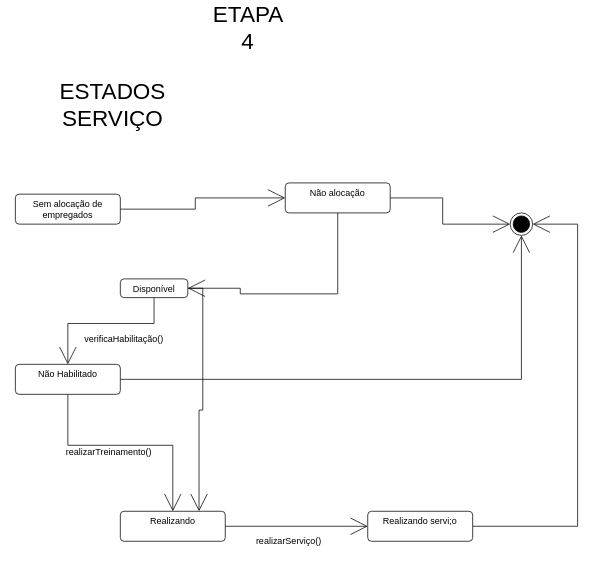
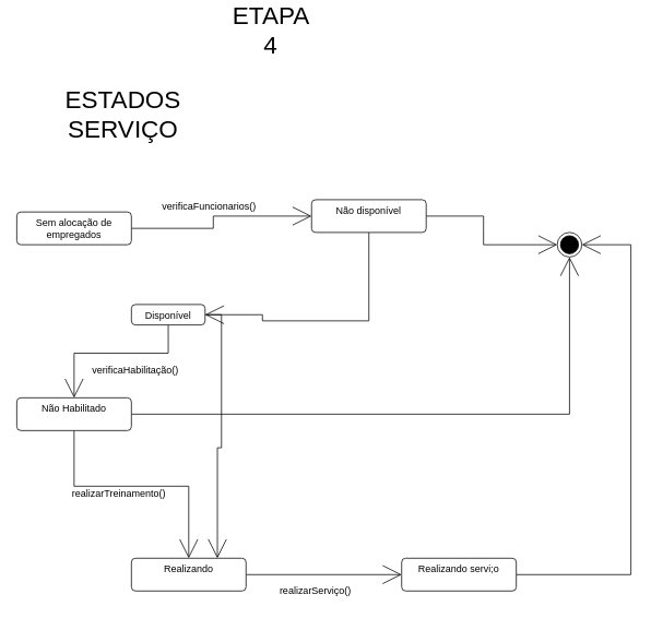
  <mxCell id="0" />
  <mxCell id="1" parent="0" />
  <mxCell id="2" style="edgeStyle=orthogonalEdgeStyle;rounded=0;orthogonalLoop=1;jettySize=auto;html=1;entryX=0;entryY=0.5;entryDx=0;entryDy=0;endArrow=open;endFill=0;startSize=11;endSize=21;" edge="1" parent="1" source="3" target="8"><mxGeometry relative="1" as="geometry"><mxPoint x="330" y="262" as="targetPoint" /></mxGeometry></mxCell>
  <mxCell id="3" value="Sem alocação de empregados" style="html=1;align=center;verticalAlign=top;rounded=1;absoluteArcSize=1;arcSize=10;dashed=0;whiteSpace=wrap;" vertex="1" parent="1"><mxGeometry x="20" y="257" width="140" height="40" as="geometry" /></mxCell>
  <mxCell id="4" value="ETAPA 4" style="text;html=1;strokeColor=none;fillColor=none;align=center;verticalAlign=middle;whiteSpace=wrap;rounded=0;fontSize=30;labelBackgroundColor=none;" vertex="1" parent="1"><mxGeometry x="300" y="20" width="60" height="30" as="geometry" /></mxCell>
  <mxCell id="5" value="ESTADOS SERVIÇO" style="text;html=1;strokeColor=none;fillColor=none;align=center;verticalAlign=middle;whiteSpace=wrap;rounded=0;fontSize=30;labelBackgroundColor=none;" vertex="1" parent="1"><mxGeometry x="80" y="122" width="140" height="30" as="geometry" /></mxCell>
  <mxCell id="6" style="edgeStyle=orthogonalEdgeStyle;rounded=0;orthogonalLoop=1;jettySize=auto;html=1;endArrow=open;endFill=0;startSize=11;endSize=21;entryX=1;entryY=0.5;entryDx=0;entryDy=0;" edge="1" parent="1" source="8" target="12"><mxGeometry relative="1" as="geometry"><mxPoint x="350" y="390" as="targetPoint" /><Array as="points"><mxPoint x="450" y="390" /><mxPoint x="320" y="390" /></Array></mxGeometry></mxCell>
  <mxCell id="7" style="edgeStyle=orthogonalEdgeStyle;rounded=0;orthogonalLoop=1;jettySize=auto;html=1;entryX=0;entryY=0.5;entryDx=0;entryDy=0;endArrow=open;endFill=0;startSize=11;endSize=21;" edge="1" parent="1" source="8" target="13"><mxGeometry relative="1" as="geometry" /></mxCell>
- <mxCell id="8" value="Não alocação" style="html=1;align=center;verticalAlign=top;rounded=1;absoluteArcSize=1;arcSize=10;dashed=0;whiteSpace=wrap;" vertex="1" parent="1"><mxGeometry x="380" y="242" width="140" height="40" as="geometry" /></mxCell>
+ <mxCell id="8" value="Não disponível" style="html=1;align=center;verticalAlign=top;rounded=1;absoluteArcSize=1;arcSize=10;dashed=0;whiteSpace=wrap;" vertex="1" parent="1"><mxGeometry x="380" y="242" width="140" height="40" as="geometry" /></mxCell>
+ <mxCell id="9" value="verificaFuncionarios()" style="text;html=1;strokeColor=none;fillColor=none;align=center;verticalAlign=middle;whiteSpace=wrap;rounded=0;labelBackgroundColor=none;" vertex="1" parent="1"><mxGeometry x="190" y="239" width="130" height="21" as="geometry" /></mxCell>
  <mxCell id="10" style="edgeStyle=orthogonalEdgeStyle;rounded=0;orthogonalLoop=1;jettySize=auto;html=1;endArrow=open;endFill=0;startSize=11;endSize=21;entryX=0.5;entryY=0;entryDx=0;entryDy=0;" edge="1" parent="1" source="12" target="17"><mxGeometry relative="1" as="geometry"><mxPoint x="230" y="530" as="targetPoint" /></mxGeometry></mxCell>
  <mxCell id="11" style="edgeStyle=orthogonalEdgeStyle;rounded=0;orthogonalLoop=1;jettySize=auto;html=1;entryX=0.75;entryY=0;entryDx=0;entryDy=0;endArrow=open;endFill=0;startSize=11;endSize=21;" edge="1" parent="1" source="12" target="19"><mxGeometry relative="1" as="geometry"><Array as="points"><mxPoint x="270" y="545" /><mxPoint x="265" y="545" /></Array></mxGeometry></mxCell>
  <mxCell id="12" value="Disponível" style="html=1;align=center;verticalAlign=top;rounded=1;absoluteArcSize=1;arcSize=10;dashed=0;whiteSpace=wrap;" vertex="1" parent="1"><mxGeometry x="160" y="370" width="90" height="25" as="geometry" /></mxCell>
  <mxCell id="13" value="" style="ellipse;html=1;shape=endState;fillColor=#000000;strokeColor=#000000;" vertex="1" parent="1"><mxGeometry x="680" y="282" width="30" height="30" as="geometry" /></mxCell>
  <mxCell id="14" value="verificaHabilitação()" style="text;html=1;strokeColor=none;fillColor=none;align=center;verticalAlign=middle;whiteSpace=wrap;rounded=0;labelBackgroundColor=none;" vertex="1" parent="1"><mxGeometry x="100" y="440" width="130" height="21" as="geometry" /></mxCell>
  <mxCell id="15" style="edgeStyle=orthogonalEdgeStyle;rounded=0;orthogonalLoop=1;jettySize=auto;html=1;entryX=0.5;entryY=1;entryDx=0;entryDy=0;endArrow=open;endFill=0;startSize=11;endSize=21;" edge="1" parent="1" source="17" target="13"><mxGeometry relative="1" as="geometry" /></mxCell>
  <mxCell id="16" style="edgeStyle=orthogonalEdgeStyle;rounded=0;orthogonalLoop=1;jettySize=auto;html=1;endArrow=open;endFill=0;startSize=11;endSize=21;entryX=0.5;entryY=0;entryDx=0;entryDy=0;" edge="1" parent="1" source="17" target="19"><mxGeometry relative="1" as="geometry"><mxPoint x="230" y="670" as="targetPoint" /></mxGeometry></mxCell>
  <mxCell id="17" value="Não Habilitado" style="html=1;align=center;verticalAlign=top;rounded=1;absoluteArcSize=1;arcSize=10;dashed=0;whiteSpace=wrap;" vertex="1" parent="1"><mxGeometry x="20" y="484" width="140" height="40" as="geometry" /></mxCell>
  <mxCell id="18" style="edgeStyle=orthogonalEdgeStyle;rounded=0;orthogonalLoop=1;jettySize=auto;html=1;entryX=0;entryY=0.5;entryDx=0;entryDy=0;endArrow=open;endFill=0;startSize=11;endSize=21;" edge="1" parent="1" source="19" target="22"><mxGeometry relative="1" as="geometry" /></mxCell>
  <mxCell id="19" value="Realizando" style="html=1;align=center;verticalAlign=top;rounded=1;absoluteArcSize=1;arcSize=10;dashed=0;whiteSpace=wrap;" vertex="1" parent="1"><mxGeometry x="160" y="680" width="140" height="40" as="geometry" /></mxCell>
  <mxCell id="20" value="realizarTreinamento()" style="text;html=1;strokeColor=none;fillColor=none;align=center;verticalAlign=middle;whiteSpace=wrap;rounded=0;labelBackgroundColor=none;" vertex="1" parent="1"><mxGeometry x="80" y="590" width="130" height="21" as="geometry" /></mxCell>
  <mxCell id="21" style="edgeStyle=orthogonalEdgeStyle;rounded=0;orthogonalLoop=1;jettySize=auto;html=1;entryX=1;entryY=0.5;entryDx=0;entryDy=0;endArrow=open;endFill=0;startSize=11;endSize=21;" edge="1" parent="1" source="22" target="13"><mxGeometry relative="1" as="geometry"><Array as="points"><mxPoint x="770" y="700" /><mxPoint x="770" y="297" /></Array></mxGeometry></mxCell>
  <mxCell id="22" value="Realizando servi;o" style="html=1;align=center;verticalAlign=top;rounded=1;absoluteArcSize=1;arcSize=10;dashed=0;whiteSpace=wrap;" vertex="1" parent="1"><mxGeometry x="490" y="680" width="140" height="40" as="geometry" /></mxCell>
  <mxCell id="23" value="realizarServiço()" style="text;html=1;strokeColor=none;fillColor=none;align=center;verticalAlign=middle;whiteSpace=wrap;rounded=0;labelBackgroundColor=none;" vertex="1" parent="1"><mxGeometry x="320" y="709.5" width="130" height="21" as="geometry" /></mxCell>
